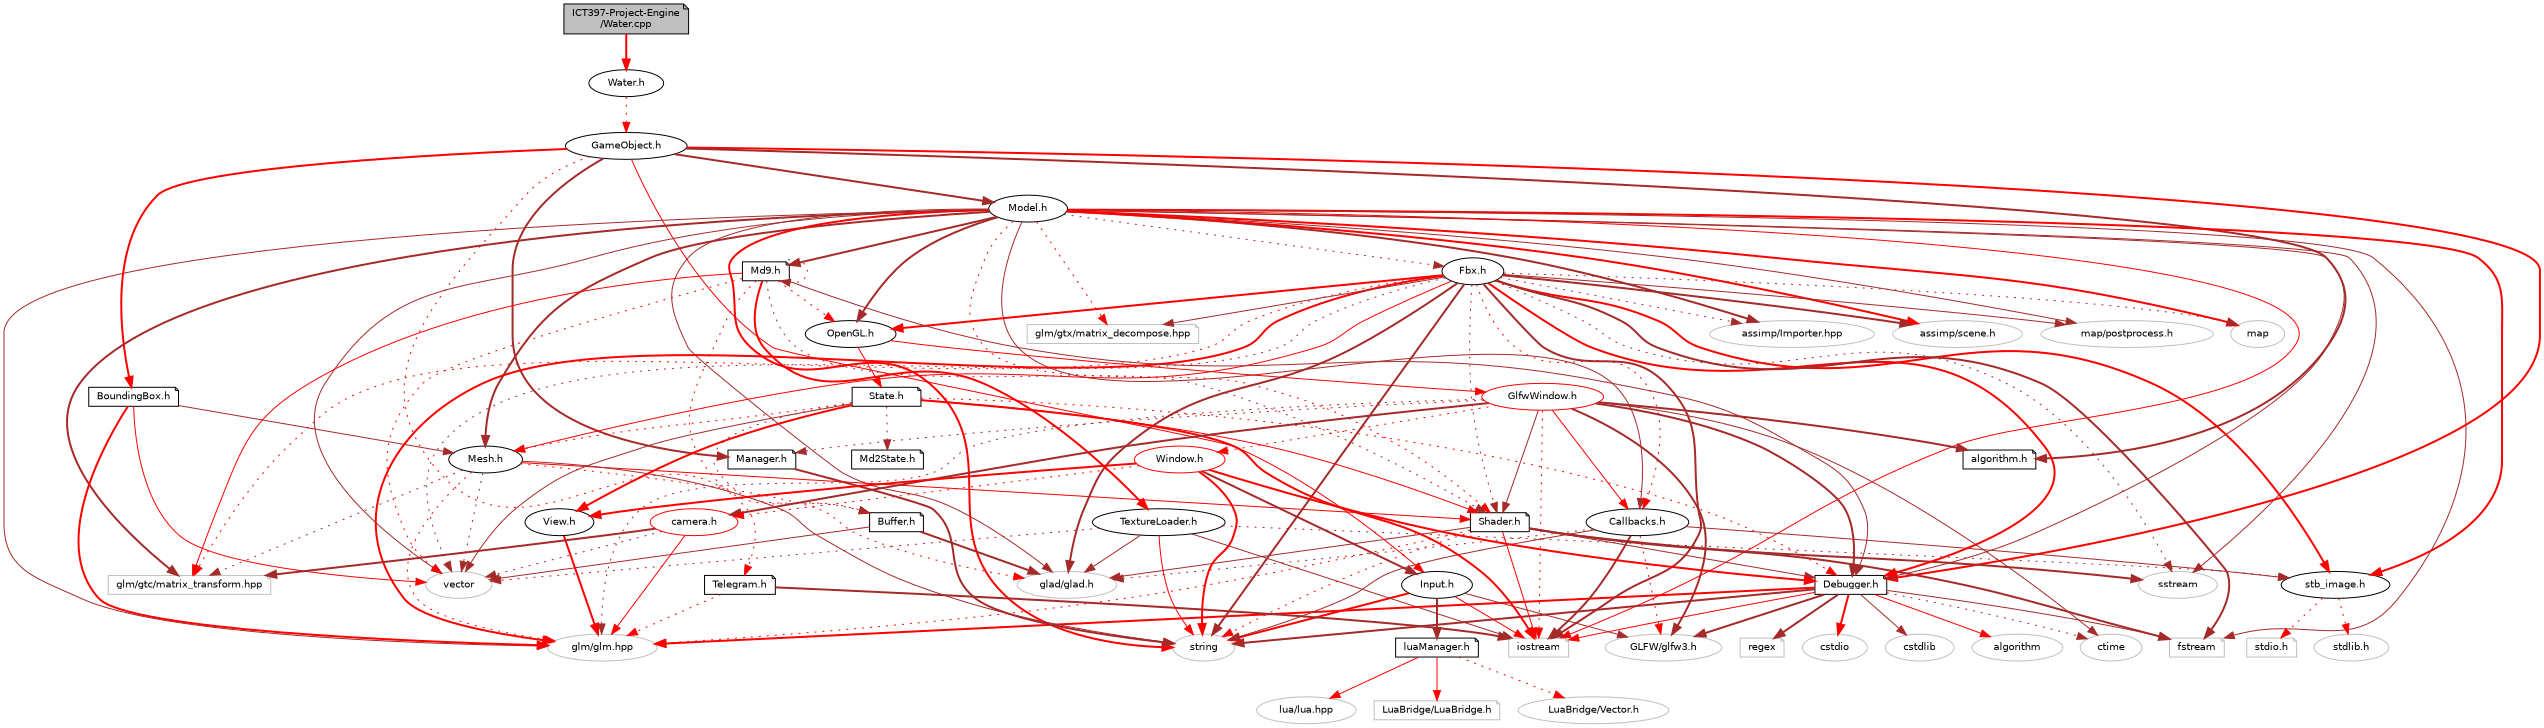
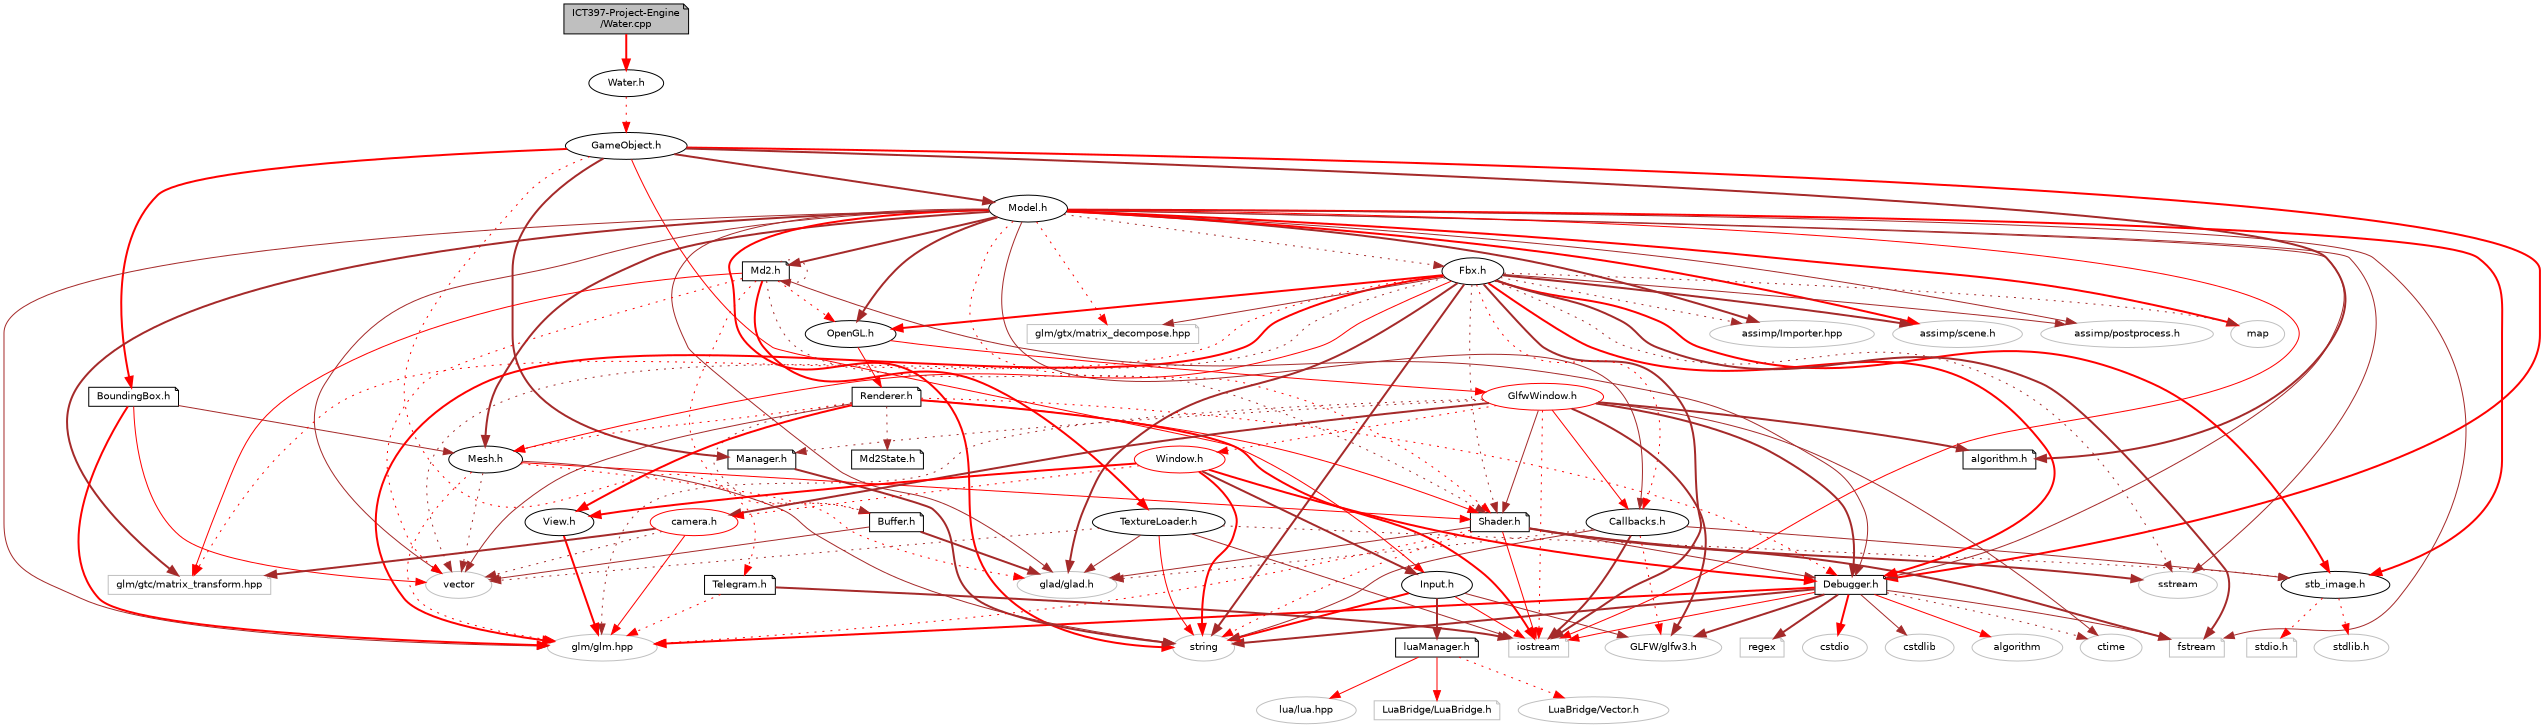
  digraph {
    node [color=grey75 fillcolor=white fontname=Helvetica fontsize=10 shape=ellipse style=filled]
    edge [color=brown fontname=Helvetica fontsize=10 labelfontname=Helvetica labelfontsize=10 style=bold]
    n1 [color=black fillcolor=grey75 fontcolor=black height=0.2 label="ICT397-Project-Engine\l/Water.cpp" shape=note width=0.4]
    n2 [color=black height=0.2 label="Water.h" width=0.4]
    n3 [color=black height=0.2 label="GameObject.h" width=0.4]
    n4 [color=black height=0.2 label="Model.h" width=0.4]
    n5 [color=black height=0.2 label="Debugger.h" shape=note width=0.4]
    n6 [color=black height=0.2 label="Input.h" width=0.4]
    n7 [color=black height=0.2 label="algorithm.h" shape=note width=0.4]
    n8 [color=black height=0.2 label="Manager.h" shape=note width=0.4]
    n9 [color=black height=0.2 label="BoundingBox.h" shape=note width=0.4]
    n10 [color=black height=0.2 label="Telegram.h" shape=note width=0.4]
    n11 [height=0.2 label="glad/glad.h" width=0.4]
    n12 [height=0.2 label="glm/glm.hpp" width=0.4]
    n13 [height=0.2 label="glm/gtc/matrix_transform.hpp" shape=note width=0.4]
    n14 [height=0.2 label="glm/gtx/matrix_decompose.hpp" shape=note width=0.4]
    n15 [color=black height=0.2 label="stb_image.h" width=0.4]
    n16 [height=0.2 label="assimp/Importer.hpp" width=0.4]
    n17 [height=0.2 label="assimp/scene.h" width=0.4]
-   n18 [height=0.2 label="map/postprocess.h" width=0.4]
+   n18 [height=0.2 label="assimp/postprocess.h" width=0.4]
    n19 [color=black height=0.2 label="Mesh.h" width=0.4]
    n20 [color=black height=0.2 label="Shader.h" shape=note width=0.4]
    n21 [height=0.2 label=string width=0.4]
    n22 [height=0.2 label=fstream shape=note width=0.4]
    n23 [height=0.2 label=sstream width=0.4]
    n24 [height=0.2 label=iostream shape=note width=0.4]
    n25 [height=0.2 label=vector width=0.4]
    n26 [height=0.2 label=map width=0.4]
    n27 [color=black height=0.2 label="Callbacks.h" width=0.4]
    n28 [color=black height=0.2 label="OpenGL.h" width=0.4]
    n29 [color=black height=0.2 label="Fbx.h" width=0.4]
-   n30 [color=black height=0.2 label="Md9.h" shape=note width=0.4]
+   n30 [color=black height=0.2 label="Md2.h" shape=note width=0.4]
    n31 [height=0.2 label="GLFW/glfw3.h" width=0.4]
    n32 [height=0.2 label=ctime width=0.4]
    n33 [height=0.2 label=cstdio width=0.4]
    n34 [height=0.2 label=cstdlib width=0.4]
    n35 [height=0.2 label=algorithm width=0.4]
    n36 [height=0.2 label=regex shape=note width=0.4]
    n37 [color=black height=0.2 label="luaManager.h" shape=note width=0.4]
    n38 [height=0.2 label="stdio.h" shape=note width=0.4]
    n39 [height=0.2 label="stdlib.h" width=0.4]
-   n40 [color=black height=0.2 label="State.h" shape=note width=0.4]
+   n40 [color=black height=0.2 label="Renderer.h" shape=note width=0.4]
    n41 [color=red height=0.2 label="GlfwWindow.h" width=0.4]
    n42 [color=black height=0.2 label="Buffer.h" shape=note width=0.4]
    n43 [color=black height=0.2 label="TextureLoader.h" width=0.4]
    n44 [color=black height=0.2 label="Md2State.h" shape=note width=0.4]
    n45 [color=black height=0.2 label="View.h" width=0.4]
    n46 [color=red height=0.2 label="Window.h" width=0.4]
    n47 [color=red height=0.2 label="camera.h" width=0.4]
    n48 [height=0.2 label="lua/lua.hpp" width=0.4]
    n49 [height=0.2 label="LuaBridge/LuaBridge.h" shape=note width=0.4]
    n50 [height=0.2 label="LuaBridge/Vector.h" width=0.4]
    n1 -> n2 [color=red]
    n2 -> n3 [color=red style=dotted]
    n3 -> n4
    n3 -> n5 [color=red]
    n3 -> n6 [color=red style=solid]
    n3 -> n7
    n3 -> n8
    n3 -> n9 [color=red]
    n3 -> n10 [color=red style=dotted]
    n4 -> n5 [style=solid]
    n4 -> n11 [style=solid]
    n4 -> n12 [style=solid]
    n4 -> n13
    n4 -> n14 [color=red style=dotted]
    n4 -> n15 [color=red]
    n4 -> n16
    n4 -> n17 [color=red]
    n4 -> n18 [style=solid]
    n4 -> n19
    n4 -> n20 [color=red style=dotted]
    n4 -> n21 [color=red]
    n4 -> n22 [style=solid]
    n4 -> n23 [style=solid]
    n4 -> n24 [color=red style=solid]
    n4 -> n25 [style=solid]
    n4 -> n26 [color=red]
    n4 -> n27 [style=solid]
    n4 -> n28
    n4 -> n29 [style=dotted]
    n4 -> n30
    n5 -> n12 [color=red]
    n5 -> n21
    n5 -> n22 [style=solid]
    n5 -> n24 [color=red style=solid]
    n5 -> n31
    n5 -> n32 [style=dotted]
    n5 -> n33 [color=red]
    n5 -> n34 [style=solid]
    n5 -> n35 [color=red style=solid]
    n5 -> n36
    n6 -> n21 [color=red]
    n6 -> n24 [color=red style=solid]
    n6 -> n31 [style=solid]
    n6 -> n37
    n8 -> n21
    n9 -> n12 [color=red]
    n9 -> n19 [style=solid]
    n9 -> n25 [color=red style=solid]
    n10 -> n12 [color=red style=dotted]
    n10 -> n24
    n15 -> n38 [color=red style=dotted]
    n15 -> n39 [color=red style=dotted]
    n19 -> n11 [color=red style=dotted]
    n19 -> n12 [color=red style=dotted]
-   n19 -> n13 [style=dotted]
    n19 -> n20 [color=red style=solid]
    n19 -> n21 [style=solid]
    n19 -> n25 [style=dotted]
    n20 -> n5 [style=solid]
    n20 -> n11 [style=solid]
    n20 -> n12 [color=red style=dotted]
    n20 -> n21 [color=red style=dotted]
    n20 -> n22
    n20 -> n23
    n20 -> n24 [color=red style=solid]
    n27 -> n11 [style=dotted]
    n27 -> n15 [style=solid]
    n27 -> n21 [style=solid]
    n27 -> n24
    n27 -> n31 [color=red style=dotted]
    n28 -> n40 [color=red style=solid]
    n28 -> n41 [color=red style=solid]
    n29 -> n5 [color=red]
    n29 -> n11
    n29 -> n12 [color=red]
    n29 -> n13 [color=red style=dotted]
    n29 -> n14 [style=solid]
    n29 -> n15 [color=red]
    n29 -> n16 [style=dotted]
    n29 -> n17
    n29 -> n18 [style=solid]
    n29 -> n19 [color=red style=solid]
    n29 -> n20 [style=dotted]
    n29 -> n21
    n29 -> n22
    n29 -> n23 [style=dotted]
    n29 -> n24
    n29 -> n25 [style=dotted]
    n29 -> n26 [style=dotted]
    n29 -> n27 [color=red style=dotted]
    n29 -> n28 [color=red]
    n30 -> n5 [style=solid]
    n30 -> n13 [color=red style=solid]
    n30 -> n20 [style=dotted]
    n30 -> n25 [color=red style=dotted]
    n30 -> n28 [color=red style=dotted]
    n30 -> n30 [style=dotted]
    n30 -> n42 [color=red style=dotted]
    n30 -> n43 [color=red]
    n37 -> n48 [color=red style=solid]
    n37 -> n49 [color=red style=solid]
    n37 -> n50 [color=red style=dotted]
    n40 -> n5 [color=red style=dotted]
    n40 -> n19 [color=red style=dotted]
    n40 -> n20 [color=red style=solid]
    n40 -> n24 [color=red]
    n40 -> n25 [style=solid]
    n40 -> n42 [style=dotted]
    n40 -> n44 [style=dotted]
    n40 -> n45 [color=red]
    n41 -> n5
    n41 -> n7
    n41 -> n8 [style=dotted]
    n41 -> n12 [style=dotted]
    n41 -> n20 [style=solid]
    n41 -> n24 [color=red style=dotted]
    n41 -> n27 [color=red style=solid]
    n41 -> n31
    n41 -> n32 [style=solid]
    n41 -> n46 [color=red style=dotted]
    n41 -> n47
    n42 -> n11
    n42 -> n25 [style=solid]
    n43 -> n11 [style=solid]
    n43 -> n15 [style=dotted]
    n43 -> n21 [color=red style=solid]
    n43 -> n24 [style=solid]
    n43 -> n25 [style=dotted]
    n45 -> n12 [color=red]
    n46 -> n5 [color=red]
    n46 -> n6
    n46 -> n21 [color=red]
    n46 -> n45 [color=red]
    n46 -> n47 [color=red style=dotted]
    n47 -> n12 [color=red style=solid]
    n47 -> n13
    n47 -> n25 [style=dotted]
  }
